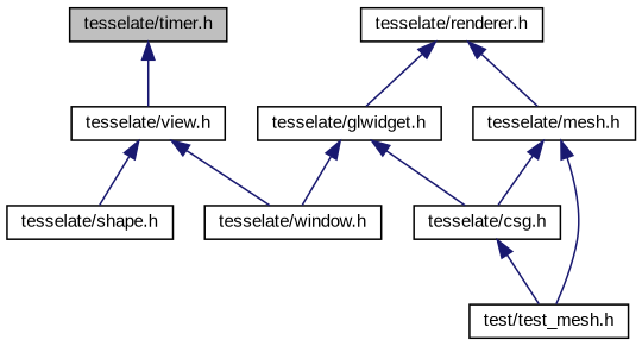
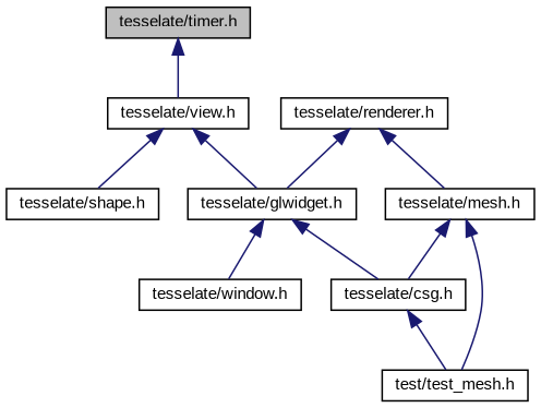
  digraph {
    fontname="Liberation Sans"
    node [color=black fillcolor=white fontname="Liberation Sans" fontsize=10 shape=record style=filled]
    edge [color=midnightblue dir=back fontname="Liberation Sans" fontsize=10 labelfontname=Helvetica labelfontsize=10 style=solid]
    n1 [fillcolor=grey75 fontcolor=black height=0.2 label="tesselate/timer.h" width=0.4]
    n2 [height=0.2 label="tesselate/view.h" width=0.4]
    n3 [height=0.2 label="tesselate/shape.h" width=0.4]
    n4 [height=0.2 label="tesselate/glwidget.h" width=0.4]
    n5 [height=0.2 label="tesselate/csg.h" width=0.4]
    n6 [height=0.2 label="tesselate/window.h" width=0.4]
    n7 [height=0.2 label="tesselate/renderer.h" width=0.4]
    n8 [height=0.2 label="tesselate/mesh.h" width=0.4]
    n9 [height=0.2 label="test/test_mesh.h" width=0.4]
    n1 -> n2
    n2 -> n3
-   n2 -> n6
+   n2 -> n4
    n4 -> n5
    n4 -> n6
    n5 -> n9
    n7 -> n4
    n7 -> n8
    n8 -> n5
    n8 -> n9
  }
